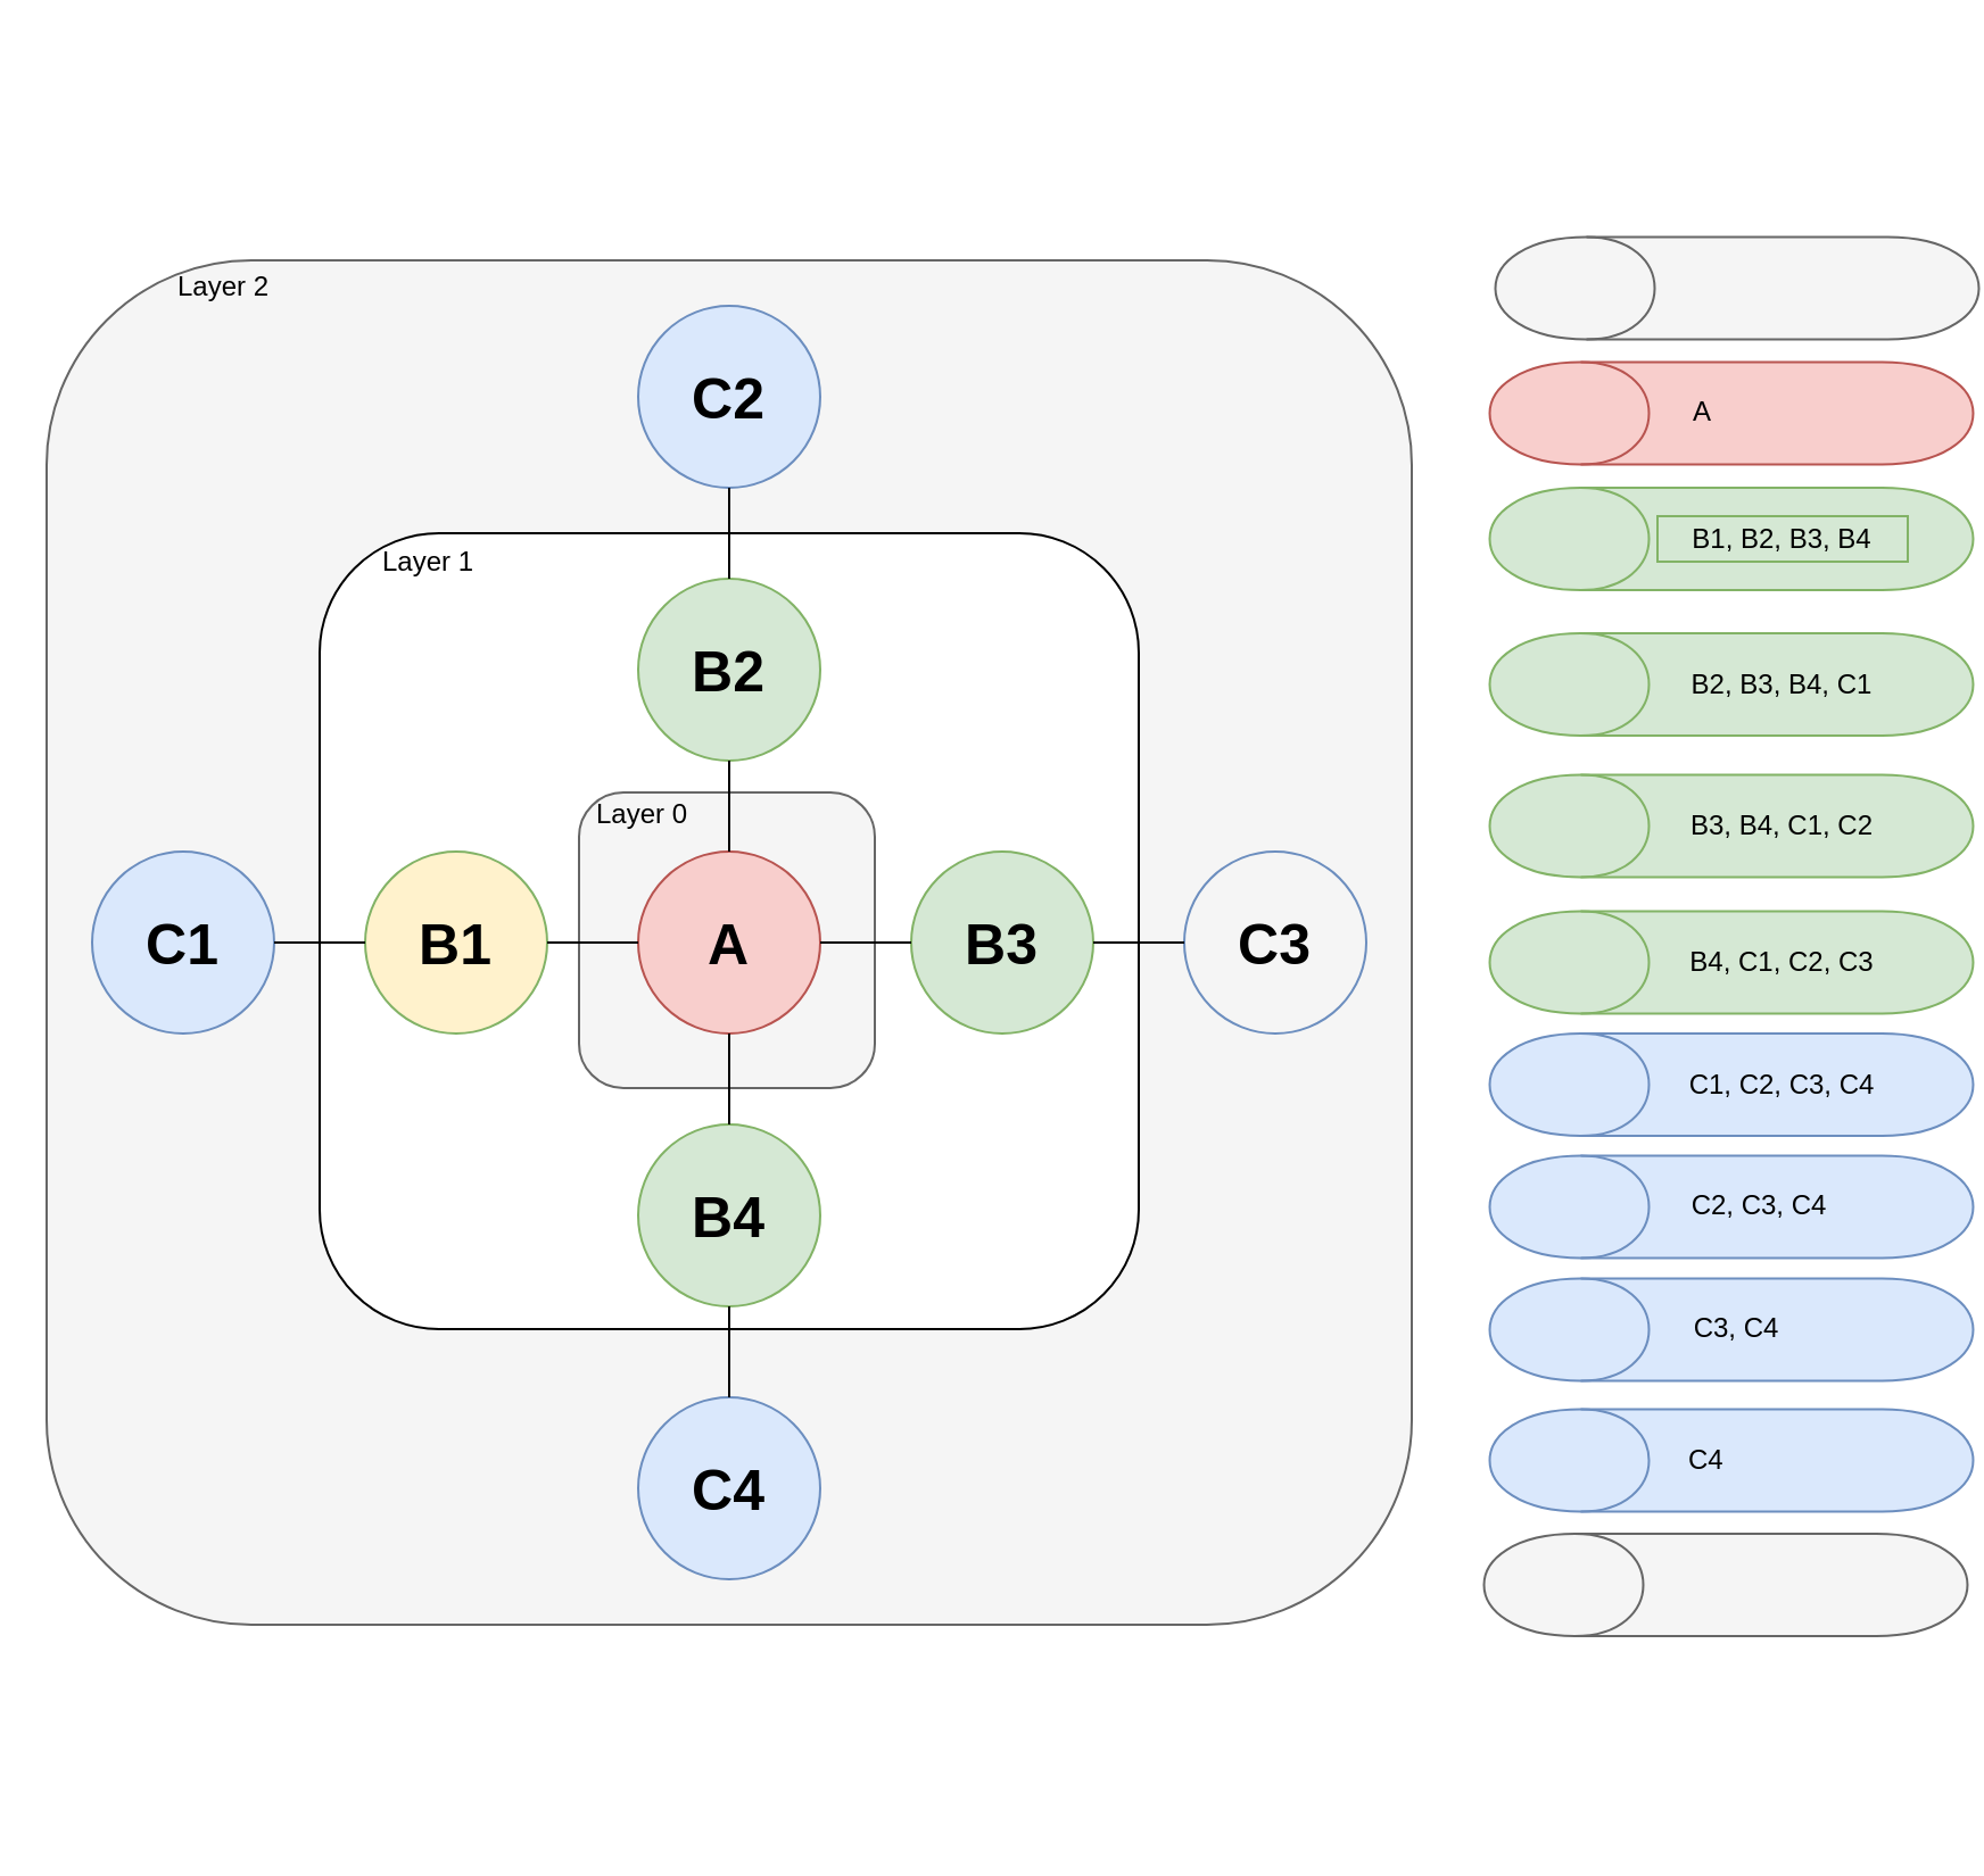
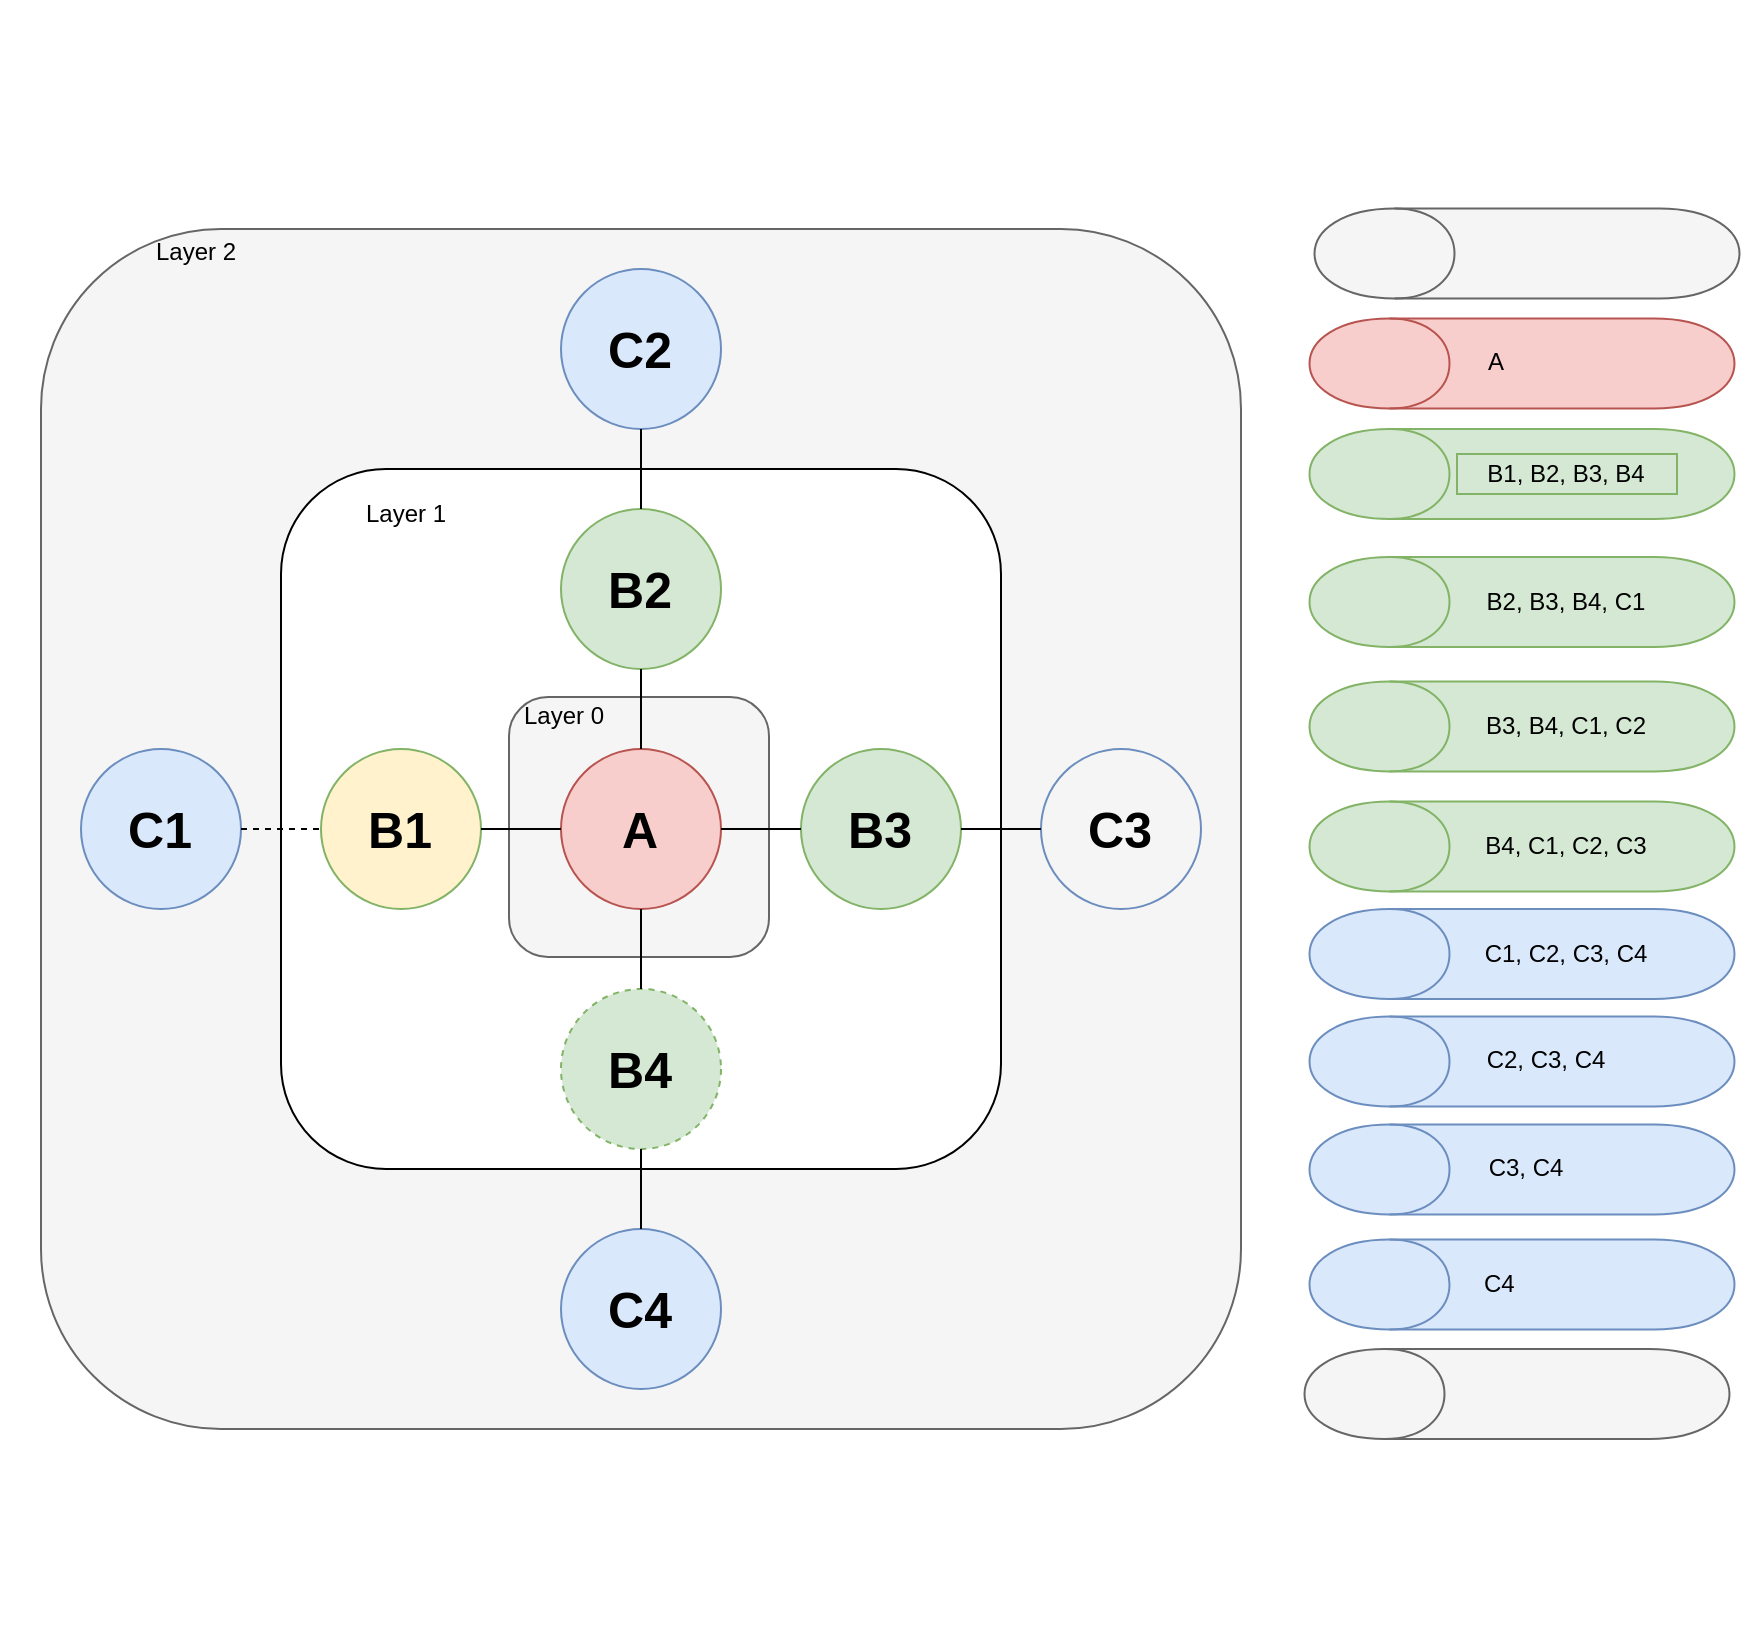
  <mxCell id="0" />
  <mxCell id="1" parent="0" />
  <mxCell id="2" value="" style="shape=cylinder;whiteSpace=wrap;html=1;boundedLbl=1;backgroundOutline=1;rotation=-90;fillColor=#dae8fc;strokeColor=#6c8ebf;" parent="1" vertex="1"><mxGeometry x="738" y="370.25" width="45" height="212.5" as="geometry" /></mxCell>
  <mxCell id="3" value="" style="rounded=1;whiteSpace=wrap;html=1;fillColor=#f5f5f5;strokeColor=#666666;fontColor=#333333;" parent="1" vertex="1"><mxGeometry x="20" y="114" width="600" height="600" as="geometry" /></mxCell>
  <mxCell id="4" value="" style="rounded=1;whiteSpace=wrap;html=1;" parent="1" vertex="1"><mxGeometry x="140" y="234" width="360" height="350" as="geometry" /></mxCell>
  <mxCell id="5" value="" style="rounded=1;whiteSpace=wrap;html=1;fillColor=#f5f5f5;strokeColor=#666666;fontColor=#333333;" parent="1" vertex="1"><mxGeometry x="254" y="348" width="130" height="130" as="geometry" /></mxCell>
  <mxCell id="6" value="&lt;span style=&quot;font-size: 25px&quot;&gt;&lt;b&gt;B1&lt;/b&gt;&lt;/span&gt;" style="ellipse;whiteSpace=wrap;html=1;aspect=fixed;fillColor=#fff2cc;strokeColor=#82b366;" parent="1" vertex="1"><mxGeometry x="160" y="374" width="80" height="80" as="geometry" /></mxCell>
  <mxCell id="7" value="&lt;b style=&quot;font-size: 25px&quot;&gt;B2&lt;/b&gt;" style="ellipse;whiteSpace=wrap;html=1;aspect=fixed;fillColor=#d5e8d4;strokeColor=#82b366;" parent="1" vertex="1"><mxGeometry x="280" y="254" width="80" height="80" as="geometry" /></mxCell>
- <mxCell id="8" value="&lt;b style=&quot;font-size: 25px&quot;&gt;B4&lt;/b&gt;" style="ellipse;whiteSpace=wrap;html=1;aspect=fixed;fillColor=#d5e8d4;strokeColor=#82b366;" parent="1" vertex="1"><mxGeometry x="280" y="494" width="80" height="80" as="geometry" /></mxCell>
+ <mxCell id="8" value="&lt;b style=&quot;font-size: 25px&quot;&gt;B4&lt;/b&gt;" style="ellipse;whiteSpace=wrap;html=1;aspect=fixed;fillColor=#d5e8d4;strokeColor=#82b366;dashed=1;" parent="1" vertex="1"><mxGeometry x="280" y="494" width="80" height="80" as="geometry" /></mxCell>
  <mxCell id="9" value="&lt;b style=&quot;font-size: 25px&quot;&gt;C3&lt;/b&gt;" style="ellipse;whiteSpace=wrap;html=1;aspect=fixed;fillColor=#f5f5f5;strokeColor=#6c8ebf;" parent="1" vertex="1"><mxGeometry x="520" y="374" width="80" height="80" as="geometry" /></mxCell>
  <mxCell id="10" value="&lt;b style=&quot;font-size: 25px&quot;&gt;B3&lt;/b&gt;" style="ellipse;whiteSpace=wrap;html=1;aspect=fixed;fillColor=#d5e8d4;strokeColor=#82b366;" parent="1" vertex="1"><mxGeometry x="400" y="374" width="80" height="80" as="geometry" /></mxCell>
  <mxCell id="11" value="&lt;b style=&quot;font-size: 25px&quot;&gt;C4&lt;/b&gt;" style="ellipse;whiteSpace=wrap;html=1;aspect=fixed;fillColor=#dae8fc;strokeColor=#6c8ebf;" parent="1" vertex="1"><mxGeometry x="280" y="614" width="80" height="80" as="geometry" /></mxCell>
  <mxCell id="12" value="&lt;font style=&quot;font-size: 25px&quot;&gt;&lt;b&gt;A&lt;/b&gt;&lt;/font&gt;" style="ellipse;whiteSpace=wrap;html=1;aspect=fixed;fillColor=#f8cecc;strokeColor=#b85450;" parent="1" vertex="1"><mxGeometry x="280" y="374" width="80" height="80" as="geometry" /></mxCell>
  <mxCell id="13" value="&lt;b style=&quot;font-size: 25px&quot;&gt;C1&lt;/b&gt;" style="ellipse;whiteSpace=wrap;html=1;aspect=fixed;fillColor=#dae8fc;strokeColor=#6c8ebf;" parent="1" vertex="1"><mxGeometry x="40" y="374" width="80" height="80" as="geometry" /></mxCell>
  <mxCell id="14" value="&lt;font style=&quot;font-size: 25px&quot;&gt;&lt;b&gt;C2&lt;/b&gt;&lt;/font&gt;" style="ellipse;whiteSpace=wrap;html=1;aspect=fixed;fillColor=#dae8fc;strokeColor=#6c8ebf;" parent="1" vertex="1"><mxGeometry x="280" y="134" width="80" height="80" as="geometry" /></mxCell>
  <mxCell id="15" value="" style="endArrow=none;html=1;entryX=0;entryY=0.5;entryDx=0;entryDy=0;exitX=1;exitY=0.5;exitDx=0;exitDy=0;" parent="1" source="12" target="10" edge="1"><mxGeometry width="50" height="50" relative="1" as="geometry"><mxPoint x="40" y="764" as="sourcePoint" /><mxPoint x="90" y="714" as="targetPoint" /></mxGeometry></mxCell>
  <mxCell id="16" value="" style="endArrow=none;html=1;entryX=0.5;entryY=1;entryDx=0;entryDy=0;" parent="1" source="8" target="12" edge="1"><mxGeometry width="50" height="50" relative="1" as="geometry"><mxPoint x="40" y="764" as="sourcePoint" /><mxPoint x="90" y="714" as="targetPoint" /></mxGeometry></mxCell>
  <mxCell id="17" value="" style="endArrow=none;html=1;entryX=0.5;entryY=1;entryDx=0;entryDy=0;" parent="1" source="12" target="7" edge="1"><mxGeometry width="50" height="50" relative="1" as="geometry"><mxPoint x="40" y="764" as="sourcePoint" /><mxPoint x="90" y="714" as="targetPoint" /></mxGeometry></mxCell>
  <mxCell id="18" value="" style="endArrow=none;html=1;entryX=1;entryY=0.5;entryDx=0;entryDy=0;" parent="1" source="12" target="6" edge="1"><mxGeometry width="50" height="50" relative="1" as="geometry"><mxPoint x="40" y="764" as="sourcePoint" /><mxPoint x="90" y="714" as="targetPoint" /></mxGeometry></mxCell>
  <mxCell id="19" value="" style="endArrow=none;html=1;entryX=0;entryY=0.5;entryDx=0;entryDy=0;exitX=1;exitY=0.5;exitDx=0;exitDy=0;" parent="1" source="10" target="9" edge="1"><mxGeometry width="50" height="50" relative="1" as="geometry"><mxPoint x="40" y="764" as="sourcePoint" /><mxPoint x="90" y="714" as="targetPoint" /></mxGeometry></mxCell>
  <mxCell id="20" value="" style="endArrow=none;html=1;entryX=0.5;entryY=1;entryDx=0;entryDy=0;exitX=0.5;exitY=0;exitDx=0;exitDy=0;" parent="1" source="11" target="8" edge="1"><mxGeometry width="50" height="50" relative="1" as="geometry"><mxPoint x="40" y="764" as="sourcePoint" /><mxPoint x="90" y="714" as="targetPoint" /></mxGeometry></mxCell>
  <mxCell id="21" value="" style="endArrow=none;html=1;entryX=0.5;entryY=1;entryDx=0;entryDy=0;" parent="1" source="7" target="14" edge="1"><mxGeometry width="50" height="50" relative="1" as="geometry"><mxPoint x="40" y="764" as="sourcePoint" /><mxPoint x="90" y="714" as="targetPoint" /></mxGeometry></mxCell>
- <mxCell id="22" value="" style="endArrow=none;html=1;entryX=0;entryY=0.5;entryDx=0;entryDy=0;exitX=1;exitY=0.5;exitDx=0;exitDy=0;" parent="1" source="13" target="6" edge="1"><mxGeometry width="50" height="50" relative="1" as="geometry"><mxPoint x="40" y="764" as="sourcePoint" /><mxPoint x="90" y="714" as="targetPoint" /></mxGeometry></mxCell>
+ <mxCell id="22" value="" style="endArrow=none;html=1;entryX=0;entryY=0.5;entryDx=0;entryDy=0;exitX=1;exitY=0.5;exitDx=0;exitDy=0;dashed=1;" parent="1" source="13" target="6" edge="1"><mxGeometry width="50" height="50" relative="1" as="geometry"><mxPoint x="40" y="764" as="sourcePoint" /><mxPoint x="90" y="714" as="targetPoint" /></mxGeometry></mxCell>
  <mxCell id="23" value="" style="shape=cylinder;whiteSpace=wrap;html=1;boundedLbl=1;backgroundOutline=1;rotation=-90;fillColor=#f8cecc;strokeColor=#b85450;" parent="1" vertex="1"><mxGeometry x="738" y="75" width="45" height="212.5" as="geometry" /></mxCell>
  <mxCell id="24" value="" style="shape=cylinder;whiteSpace=wrap;html=1;boundedLbl=1;backgroundOutline=1;rotation=-90;fillColor=#d5e8d4;strokeColor=#82b366;" parent="1" vertex="1"><mxGeometry x="738" y="130.25" width="45" height="212.5" as="geometry" /></mxCell>
  <mxCell id="25" value="" style="shape=cylinder;whiteSpace=wrap;html=1;boundedLbl=1;backgroundOutline=1;rotation=-90;fillColor=#d5e8d4;strokeColor=#82b366;" parent="1" vertex="1"><mxGeometry x="738" y="194.25" width="45" height="212.5" as="geometry" /></mxCell>
  <mxCell id="26" value="A" style="text;html=1;strokeColor=none;fillColor=none;align=center;verticalAlign=middle;whiteSpace=wrap;rounded=0;" parent="1" vertex="1"><mxGeometry x="728" y="171.25" width="40" height="20" as="geometry" /></mxCell>
  <mxCell id="27" value="B1, B2, B3, B4" style="text;html=1;strokeColor=#82b366;fillColor=#d5e8d4;align=center;verticalAlign=middle;whiteSpace=wrap;rounded=0;" parent="1" vertex="1"><mxGeometry x="728" y="226.5" width="110" height="20" as="geometry" /></mxCell>
  <mxCell id="28" value="C1, C2, C3, C4" style="text;html=1;strokeColor=none;fillColor=none;align=center;verticalAlign=middle;whiteSpace=wrap;rounded=0;" parent="1" vertex="1"><mxGeometry x="718" y="466.5" width="130" height="20" as="geometry" /></mxCell>
  <mxCell id="29" value="B2, B3, B4, C1" style="text;html=1;strokeColor=none;fillColor=none;align=center;verticalAlign=middle;whiteSpace=wrap;rounded=0;" parent="1" vertex="1"><mxGeometry x="728" y="290.5" width="110" height="20" as="geometry" /></mxCell>
  <mxCell id="30" value="" style="shape=cylinder;whiteSpace=wrap;html=1;boundedLbl=1;backgroundOutline=1;rotation=-90;fillColor=#d5e8d4;strokeColor=#82b366;" parent="1" vertex="1"><mxGeometry x="738" y="256.5" width="45" height="212.5" as="geometry" /></mxCell>
  <mxCell id="31" value="B3, B4, C1, C2" style="text;html=1;strokeColor=none;fillColor=none;align=center;verticalAlign=middle;whiteSpace=wrap;rounded=0;" parent="1" vertex="1"><mxGeometry x="728" y="352.75" width="110" height="20" as="geometry" /></mxCell>
  <mxCell id="32" value="" style="shape=cylinder;whiteSpace=wrap;html=1;boundedLbl=1;backgroundOutline=1;rotation=-90;fillColor=#d5e8d4;strokeColor=#82b366;" parent="1" vertex="1"><mxGeometry x="738" y="316.5" width="45" height="212.5" as="geometry" /></mxCell>
  <mxCell id="33" value="B4, C1, C2, C3" style="text;html=1;strokeColor=none;fillColor=none;align=center;verticalAlign=middle;whiteSpace=wrap;rounded=0;" parent="1" vertex="1"><mxGeometry x="728" y="412.75" width="110" height="20" as="geometry" /></mxCell>
  <mxCell id="34" value="" style="shape=cylinder;whiteSpace=wrap;html=1;boundedLbl=1;backgroundOutline=1;rotation=-90;fillColor=#dae8fc;strokeColor=#6c8ebf;" parent="1" vertex="1"><mxGeometry x="738" y="424" width="45" height="212.5" as="geometry" /></mxCell>
  <mxCell id="35" value="C2, C3, C4" style="text;html=1;strokeColor=none;fillColor=none;align=center;verticalAlign=middle;whiteSpace=wrap;rounded=0;" parent="1" vertex="1"><mxGeometry x="708" y="520.25" width="130" height="20" as="geometry" /></mxCell>
  <mxCell id="36" value="" style="shape=cylinder;whiteSpace=wrap;html=1;boundedLbl=1;backgroundOutline=1;rotation=-90;fillColor=#dae8fc;strokeColor=#6c8ebf;" parent="1" vertex="1"><mxGeometry x="738" y="478" width="45" height="212.5" as="geometry" /></mxCell>
  <mxCell id="37" value="C3, C4" style="text;html=1;strokeColor=none;fillColor=none;align=center;verticalAlign=middle;whiteSpace=wrap;rounded=0;" parent="1" vertex="1"><mxGeometry x="698" y="574.25" width="130" height="20" as="geometry" /></mxCell>
  <mxCell id="38" value="" style="shape=cylinder;whiteSpace=wrap;html=1;boundedLbl=1;backgroundOutline=1;rotation=-90;fillColor=#dae8fc;strokeColor=#6c8ebf;" parent="1" vertex="1"><mxGeometry x="738" y="535.5" width="45" height="212.5" as="geometry" /></mxCell>
  <mxCell id="39" value="&amp;nbsp;C4" style="text;html=1;align=center;verticalAlign=middle;whiteSpace=wrap;rounded=0;" parent="1" vertex="1"><mxGeometry x="683" y="631.75" width="130" height="20" as="geometry" /></mxCell>
  <mxCell id="40" value="" style="shape=cylinder;whiteSpace=wrap;html=1;boundedLbl=1;backgroundOutline=1;rotation=-90;fillColor=#f5f5f5;strokeColor=#666666;fontColor=#333333;" parent="1" vertex="1"><mxGeometry x="735.5" y="590.25" width="45" height="212.5" as="geometry" /></mxCell>
  <mxCell id="41" value="" style="shape=cylinder;whiteSpace=wrap;html=1;boundedLbl=1;backgroundOutline=1;rotation=-90;fillColor=#f5f5f5;strokeColor=#666666;fontColor=#333333;" vertex="1" parent="1"><mxGeometry x="740.5" y="20" width="45" height="212.5" as="geometry" /></mxCell>
  <mxCell id="42" value="Layer 0" style="text;html=1;strokeColor=none;fillColor=none;align=center;verticalAlign=middle;whiteSpace=wrap;rounded=0;" vertex="1" parent="1"><mxGeometry x="254" y="348" width="56" height="20" as="geometry" /></mxCell>
- <mxCell id="43" value="Layer 1" style="text;html=1;strokeColor=none;fillColor=none;align=center;verticalAlign=middle;whiteSpace=wrap;rounded=0;" vertex="1" parent="1"><mxGeometry x="160" y="236.5" width="56" height="20" as="geometry" /></mxCell>
+ <mxCell id="43" value="Layer 1" style="text;html=1;strokeColor=none;fillColor=none;align=center;verticalAlign=middle;whiteSpace=wrap;rounded=0;" vertex="1" parent="1"><mxGeometry x="175" y="246.5" width="56" height="20" as="geometry" /></mxCell>
  <mxCell id="44" value="Layer 2" style="text;html=1;strokeColor=none;fillColor=none;align=center;verticalAlign=middle;whiteSpace=wrap;rounded=0;" vertex="1" parent="1"><mxGeometry x="70" y="116.25" width="56" height="20" as="geometry" /></mxCell>
